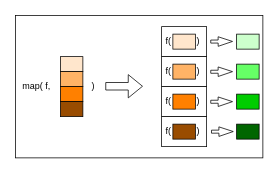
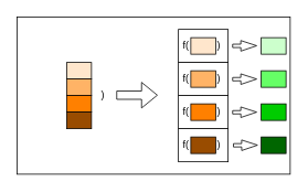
  <mxCell id="0" />
  <mxCell id="1" parent="0" />
  <mxCell id="2" value="" style="rounded=0;whiteSpace=wrap;html=1;" parent="1" vertex="1"><mxGeometry x="20" y="20" width="330" height="190" as="geometry" /></mxCell>
- <mxCell id="3" value="map( f,&amp;nbsp;" style="text;html=1;strokeColor=none;fillColor=none;align=center;verticalAlign=middle;whiteSpace=wrap;rounded=0;" parent="1" vertex="1"><mxGeometry x="20" y="100" width="60" height="30" as="geometry" /></mxCell>
  <mxCell id="4" value="" style="rounded=0;whiteSpace=wrap;html=1;fillColor=#FFE6CC;" parent="1" vertex="1"><mxGeometry x="80" y="75" width="30" height="20" as="geometry" /></mxCell>
  <mxCell id="5" value="" style="rounded=0;whiteSpace=wrap;html=1;fillColor=#FFB366;" parent="1" vertex="1"><mxGeometry x="80" y="95" width="30" height="20" as="geometry" /></mxCell>
  <mxCell id="6" value="" style="rounded=0;whiteSpace=wrap;html=1;fillColor=#FF8000;" parent="1" vertex="1"><mxGeometry x="80" y="115" width="30" height="20" as="geometry" /></mxCell>
  <mxCell id="7" value="" style="rounded=0;whiteSpace=wrap;html=1;fillColor=#994C00;" parent="1" vertex="1"><mxGeometry x="80" y="135" width="30" height="20" as="geometry" /></mxCell>
  <mxCell id="8" value=")" style="text;html=1;strokeColor=none;fillColor=none;align=left;verticalAlign=middle;whiteSpace=wrap;rounded=0;" parent="1" vertex="1"><mxGeometry x="120" y="100" width="60" height="30" as="geometry" /></mxCell>
  <mxCell id="9" value="" style="rounded=0;whiteSpace=wrap;html=1;" parent="1" vertex="1"><mxGeometry x="215" y="35" width="60" height="40" as="geometry" /></mxCell>
  <mxCell id="10" value="" style="rounded=0;whiteSpace=wrap;html=1;fillColor=#FFE6CC;" parent="1" vertex="1"><mxGeometry x="230" y="45" width="30" height="20" as="geometry" /></mxCell>
  <mxCell id="11" value="" style="shape=flexArrow;endArrow=classic;html=1;rounded=0;exitX=0;exitY=0.5;exitDx=0;exitDy=0;" parent="1" edge="1"><mxGeometry width="50" height="50" relative="1" as="geometry"><mxPoint x="140" y="114.5" as="sourcePoint" /><mxPoint x="190" y="114.5" as="targetPoint" /></mxGeometry></mxCell>
  <mxCell id="12" value="f(" style="text;html=1;strokeColor=none;fillColor=none;align=right;verticalAlign=middle;whiteSpace=wrap;rounded=0;" parent="1" vertex="1"><mxGeometry x="220" y="40" width="10" height="30" as="geometry" /></mxCell>
  <mxCell id="13" value=")" style="text;html=1;strokeColor=none;fillColor=none;align=left;verticalAlign=middle;whiteSpace=wrap;rounded=0;" parent="1" vertex="1"><mxGeometry x="240" y="100.24" width="60" height="30" as="geometry" /></mxCell>
  <mxCell id="14" value="" style="rounded=0;whiteSpace=wrap;html=1;" parent="1" vertex="1"><mxGeometry x="215" y="75" width="60" height="40" as="geometry" /></mxCell>
  <mxCell id="15" value="" style="rounded=0;whiteSpace=wrap;html=1;fillColor=#FFB366;" parent="1" vertex="1"><mxGeometry x="230" y="85" width="30" height="20" as="geometry" /></mxCell>
  <mxCell id="16" value=")" style="text;html=1;strokeColor=none;fillColor=none;align=left;verticalAlign=middle;whiteSpace=wrap;rounded=0;" parent="1" vertex="1"><mxGeometry x="260" y="40" width="10" height="30" as="geometry" /></mxCell>
  <mxCell id="17" value="" style="rounded=0;whiteSpace=wrap;html=1;" parent="1" vertex="1"><mxGeometry x="215" y="115" width="60" height="40" as="geometry" /></mxCell>
  <mxCell id="18" value="" style="rounded=0;whiteSpace=wrap;html=1;fillColor=#FF8000;" parent="1" vertex="1"><mxGeometry x="230" y="125" width="30" height="20" as="geometry" /></mxCell>
  <mxCell id="19" value=")" style="text;html=1;strokeColor=none;fillColor=none;align=left;verticalAlign=middle;whiteSpace=wrap;rounded=0;" parent="1" vertex="1"><mxGeometry x="260" y="120" width="10" height="30" as="geometry" /></mxCell>
  <mxCell id="20" value="" style="rounded=0;whiteSpace=wrap;html=1;" parent="1" vertex="1"><mxGeometry x="215" y="155" width="60" height="40" as="geometry" /></mxCell>
  <mxCell id="21" value="" style="rounded=0;whiteSpace=wrap;html=1;fillColor=#994C00;" parent="1" vertex="1"><mxGeometry x="230" y="165" width="30" height="20" as="geometry" /></mxCell>
  <mxCell id="22" value=")" style="text;html=1;strokeColor=none;fillColor=none;align=left;verticalAlign=middle;whiteSpace=wrap;rounded=0;" parent="1" vertex="1"><mxGeometry x="260" y="160" width="10" height="30" as="geometry" /></mxCell>
  <mxCell id="23" value=")" style="text;html=1;strokeColor=none;fillColor=none;align=left;verticalAlign=middle;whiteSpace=wrap;rounded=0;" parent="1" vertex="1"><mxGeometry x="260" y="80" width="10" height="30" as="geometry" /></mxCell>
  <mxCell id="24" value="f(" style="text;html=1;strokeColor=none;fillColor=none;align=right;verticalAlign=middle;whiteSpace=wrap;rounded=0;" parent="1" vertex="1"><mxGeometry x="220" y="80" width="10" height="30" as="geometry" /></mxCell>
  <mxCell id="25" value="f(" style="text;html=1;strokeColor=none;fillColor=none;align=right;verticalAlign=middle;whiteSpace=wrap;rounded=0;" parent="1" vertex="1"><mxGeometry x="220" y="120" width="10" height="30" as="geometry" /></mxCell>
  <mxCell id="26" value="f(" style="text;html=1;strokeColor=none;fillColor=none;align=right;verticalAlign=middle;whiteSpace=wrap;rounded=0;" parent="1" vertex="1"><mxGeometry x="220" y="160" width="10" height="30" as="geometry" /></mxCell>
  <mxCell id="27" value="" style="rounded=0;whiteSpace=wrap;html=1;fillColor=#CCFFCC;" vertex="1" parent="1"><mxGeometry x="315" y="45" width="30" height="20" as="geometry" /></mxCell>
  <mxCell id="28" value="" style="rounded=0;whiteSpace=wrap;html=1;fillColor=#66FF66;" vertex="1" parent="1"><mxGeometry x="315" y="85" width="30" height="20" as="geometry" /></mxCell>
  <mxCell id="29" value="" style="rounded=0;whiteSpace=wrap;html=1;fillColor=#00CC00;" vertex="1" parent="1"><mxGeometry x="315" y="125" width="30" height="20" as="geometry" /></mxCell>
  <mxCell id="30" value="" style="rounded=0;whiteSpace=wrap;html=1;fillColor=#006600;" vertex="1" parent="1"><mxGeometry x="315" y="165" width="30" height="20" as="geometry" /></mxCell>
  <mxCell id="31" value="" style="shape=flexArrow;endArrow=classic;html=1;rounded=0;endWidth=7.7;endSize=6.042;width=4.037;" edge="1" parent="1"><mxGeometry width="50" height="50" relative="1" as="geometry"><mxPoint x="280" y="54.95" as="sourcePoint" /><mxPoint x="310" y="54.76" as="targetPoint" /></mxGeometry></mxCell>
  <mxCell id="32" value="" style="shape=flexArrow;endArrow=classic;html=1;rounded=0;endWidth=7.7;endSize=6.042;width=4.037;" edge="1" parent="1"><mxGeometry width="50" height="50" relative="1" as="geometry"><mxPoint x="280" y="95.19" as="sourcePoint" /><mxPoint x="310" y="95" as="targetPoint" /></mxGeometry></mxCell>
  <mxCell id="33" value="" style="shape=flexArrow;endArrow=classic;html=1;rounded=0;endWidth=7.7;endSize=6.042;width=4.037;" edge="1" parent="1"><mxGeometry width="50" height="50" relative="1" as="geometry"><mxPoint x="280" y="135.19" as="sourcePoint" /><mxPoint x="310" y="135" as="targetPoint" /></mxGeometry></mxCell>
  <mxCell id="34" value="" style="shape=flexArrow;endArrow=classic;html=1;rounded=0;endWidth=7.7;endSize=6.042;width=4.037;" edge="1" parent="1"><mxGeometry width="50" height="50" relative="1" as="geometry"><mxPoint x="281" y="175.08" as="sourcePoint" /><mxPoint x="311" y="174.89" as="targetPoint" /></mxGeometry></mxCell>
